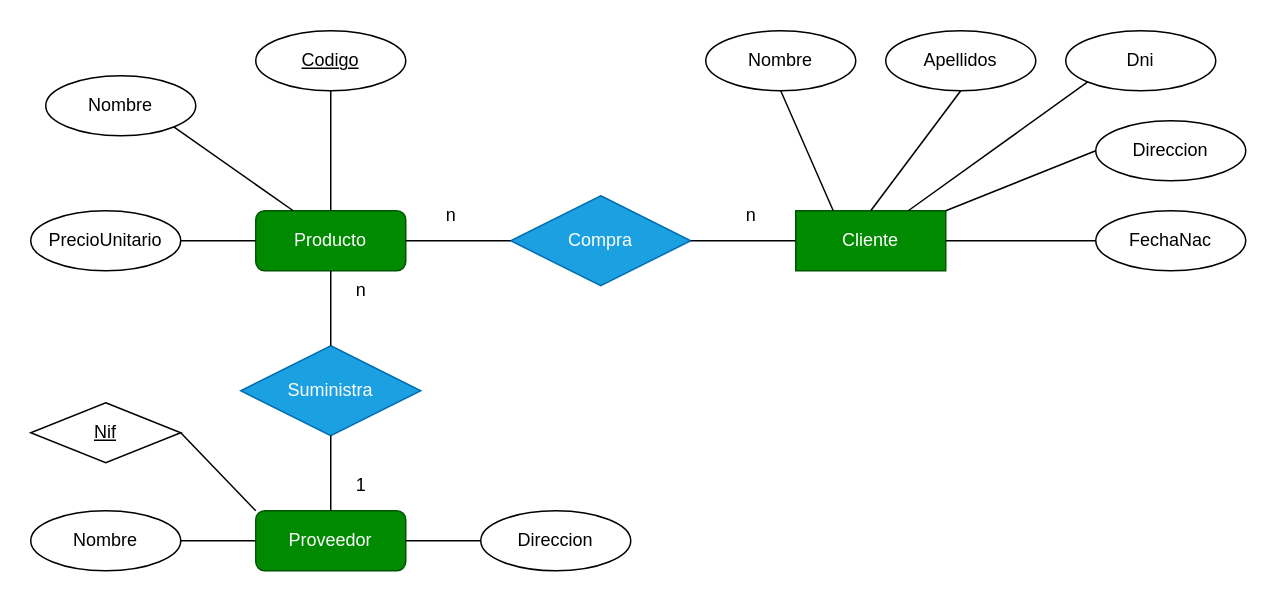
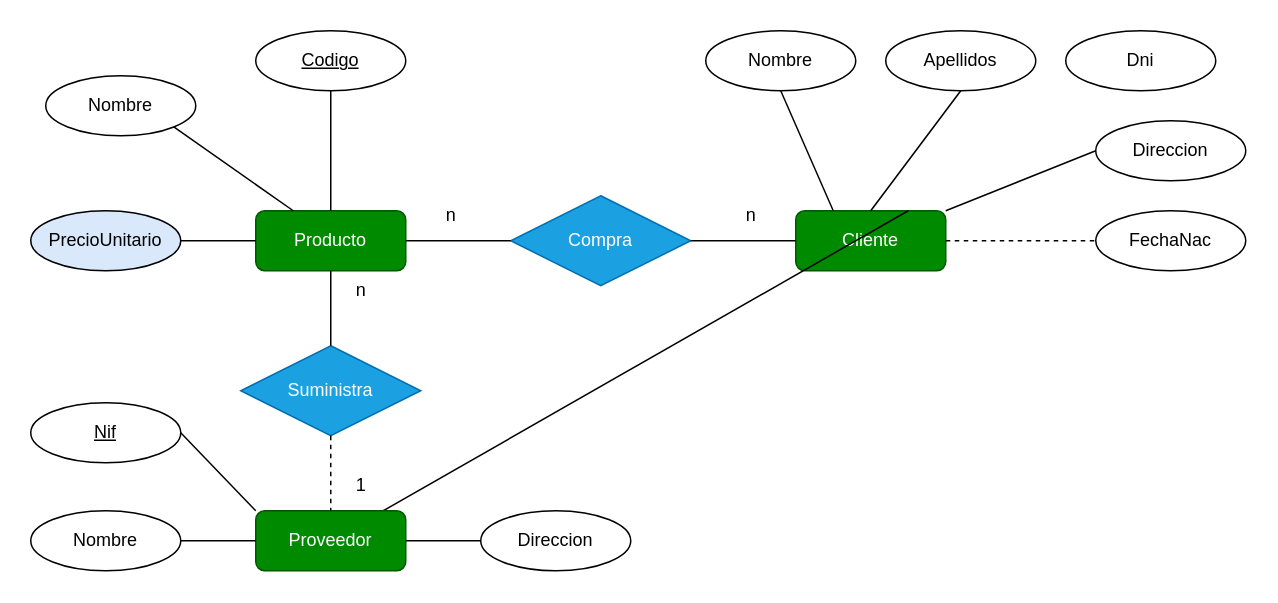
  <mxCell id="0" />
  <mxCell id="1" parent="0" />
  <mxCell id="2" value="Producto" style="rounded=1;whiteSpace=wrap;html=1;fillColor=#008a00;strokeColor=#005700;fontColor=#ffffff;" parent="1" vertex="1"><mxGeometry x="170" y="140" width="100" height="40" as="geometry" /></mxCell>
- <mxCell id="3" value="Cliente" style="whiteSpace=wrap;html=1;fillColor=#008a00;strokeColor=#005700;fontColor=#ffffff;rounded=0;" parent="1" vertex="1"><mxGeometry x="530" y="140" width="100" height="40" as="geometry" /></mxCell>
+ <mxCell id="3" value="Cliente" style="rounded=1;whiteSpace=wrap;html=1;fillColor=#008a00;strokeColor=#005700;fontColor=#ffffff;" parent="1" vertex="1"><mxGeometry x="530" y="140" width="100" height="40" as="geometry" /></mxCell>
  <mxCell id="4" value="" style="endArrow=none;html=1;rounded=0;entryX=0.5;entryY=1;entryDx=0;entryDy=0;exitX=0.25;exitY=0;exitDx=0;exitDy=0;" parent="1" source="3" target="8" edge="1"><mxGeometry relative="1" as="geometry"><mxPoint x="350" y="360" as="sourcePoint" /><mxPoint x="552" y="61" as="targetPoint" /></mxGeometry></mxCell>
  <mxCell id="5" value="" style="endArrow=none;html=1;rounded=0;entryX=0.5;entryY=1;entryDx=0;entryDy=0;exitX=0.5;exitY=0;exitDx=0;exitDy=0;" parent="1" source="3" target="9" edge="1"><mxGeometry relative="1" as="geometry"><mxPoint x="590" y="110" as="sourcePoint" /><mxPoint x="645" y="60" as="targetPoint" /></mxGeometry></mxCell>
- <mxCell id="6" value="" style="endArrow=none;html=1;rounded=0;entryX=0;entryY=1;entryDx=0;entryDy=0;exitX=0.75;exitY=0;exitDx=0;exitDy=0;" parent="1" source="3" target="10" edge="1"><mxGeometry relative="1" as="geometry"><mxPoint x="600" y="120" as="sourcePoint" /><mxPoint x="730.251" y="54.142" as="targetPoint" /></mxGeometry></mxCell>
- <mxCell id="7" value="" style="endArrow=none;html=1;rounded=0;entryX=0;entryY=0.5;entryDx=0;entryDy=0;exitX=1;exitY=0.5;exitDx=0;exitDy=0;" parent="1" source="3" target="11" edge="1"><mxGeometry relative="1" as="geometry"><mxPoint x="680" y="120" as="sourcePoint" /><mxPoint x="740" y="110" as="targetPoint" /></mxGeometry></mxCell>
+ <mxCell id="6" value="" style="endArrow=none;html=1;rounded=0;exitX=0.75;exitY=0;exitDx=0;exitDy=0;" parent="1" source="3" target="19" edge="1"><mxGeometry relative="1" as="geometry"><mxPoint x="600" y="120" as="sourcePoint" /><mxPoint x="730.251" y="54.142" as="targetPoint" /></mxGeometry></mxCell>
+ <mxCell id="7" value="" style="endArrow=none;html=1;rounded=0;entryX=0;entryY=0.5;entryDx=0;entryDy=0;exitX=1;exitY=0.5;exitDx=0;exitDy=0;dashed=1;" parent="1" source="3" target="11" edge="1"><mxGeometry relative="1" as="geometry"><mxPoint x="680" y="120" as="sourcePoint" /><mxPoint x="740" y="110" as="targetPoint" /></mxGeometry></mxCell>
  <mxCell id="8" value="Nombre" style="ellipse;whiteSpace=wrap;html=1;align=center;" parent="1" vertex="1"><mxGeometry x="470" y="20" width="100" height="40" as="geometry" /></mxCell>
  <mxCell id="9" value="Apellidos" style="ellipse;whiteSpace=wrap;html=1;align=center;" parent="1" vertex="1"><mxGeometry x="590" y="20" width="100" height="40" as="geometry" /></mxCell>
  <mxCell id="10" value="Dni" style="ellipse;whiteSpace=wrap;html=1;align=center;" parent="1" vertex="1"><mxGeometry x="710" y="20" width="100" height="40" as="geometry" /></mxCell>
  <mxCell id="11" value="FechaNac" style="ellipse;whiteSpace=wrap;html=1;align=center;" parent="1" vertex="1"><mxGeometry x="730" y="140" width="100" height="40" as="geometry" /></mxCell>
  <mxCell id="12" value="Nombre" style="ellipse;whiteSpace=wrap;html=1;align=center;" parent="1" vertex="1"><mxGeometry x="30" y="50" width="100" height="40" as="geometry" /></mxCell>
  <mxCell id="13" value="" style="endArrow=none;html=1;rounded=0;entryX=1;entryY=1;entryDx=0;entryDy=0;exitX=0.25;exitY=0;exitDx=0;exitDy=0;" parent="1" source="2" target="12" edge="1"><mxGeometry relative="1" as="geometry"><mxPoint x="565" y="150" as="sourcePoint" /><mxPoint x="530" y="70" as="targetPoint" /></mxGeometry></mxCell>
  <mxCell id="14" value="" style="endArrow=none;html=1;rounded=0;entryX=0.5;entryY=1;entryDx=0;entryDy=0;exitX=0.5;exitY=0;exitDx=0;exitDy=0;" parent="1" source="2" edge="1"><mxGeometry relative="1" as="geometry"><mxPoint x="575" y="160" as="sourcePoint" /><mxPoint x="220" y="60" as="targetPoint" /></mxGeometry></mxCell>
  <mxCell id="15" value="Direccion" style="ellipse;whiteSpace=wrap;html=1;align=center;" parent="1" vertex="1"><mxGeometry x="730" y="80" width="100" height="40" as="geometry" /></mxCell>
  <mxCell id="16" value="" style="endArrow=none;html=1;rounded=0;entryX=0;entryY=0.5;entryDx=0;entryDy=0;exitX=1;exitY=0;exitDx=0;exitDy=0;" parent="1" source="3" target="15" edge="1"><mxGeometry relative="1" as="geometry"><mxPoint x="640" y="170" as="sourcePoint" /><mxPoint x="740" y="170" as="targetPoint" /></mxGeometry></mxCell>
- <mxCell id="17" value="PrecioUnitario" style="ellipse;whiteSpace=wrap;html=1;align=center;" parent="1" vertex="1"><mxGeometry x="20" y="140" width="100" height="40" as="geometry" /></mxCell>
+ <mxCell id="17" value="PrecioUnitario" style="ellipse;whiteSpace=wrap;html=1;align=center;fillColor=#dae8fc;" parent="1" vertex="1"><mxGeometry x="20" y="140" width="100" height="40" as="geometry" /></mxCell>
  <mxCell id="18" value="" style="endArrow=none;html=1;rounded=0;entryX=1;entryY=0.5;entryDx=0;entryDy=0;exitX=0;exitY=0.5;exitDx=0;exitDy=0;" parent="1" source="2" target="17" edge="1"><mxGeometry relative="1" as="geometry"><mxPoint x="205" y="150" as="sourcePoint" /><mxPoint x="90" y="70" as="targetPoint" /></mxGeometry></mxCell>
  <mxCell id="19" value="Proveedor" style="rounded=1;whiteSpace=wrap;html=1;fillColor=#008a00;strokeColor=#005700;fontColor=#ffffff;" parent="1" vertex="1"><mxGeometry x="170" y="340" width="100" height="40" as="geometry" /></mxCell>
  <mxCell id="20" value="Nombre" style="ellipse;whiteSpace=wrap;html=1;align=center;" parent="1" vertex="1"><mxGeometry x="20" y="340" width="100" height="40" as="geometry" /></mxCell>
  <mxCell id="21" value="Codigo" style="ellipse;whiteSpace=wrap;html=1;align=center;fontStyle=4;" parent="1" vertex="1"><mxGeometry x="170" y="20" width="100" height="40" as="geometry" /></mxCell>
  <mxCell id="22" value="" style="endArrow=none;html=1;rounded=0;entryX=1;entryY=0.5;entryDx=0;entryDy=0;exitX=0;exitY=0.5;exitDx=0;exitDy=0;" parent="1" source="19" target="20" edge="1"><mxGeometry relative="1" as="geometry"><mxPoint x="180" y="170" as="sourcePoint" /><mxPoint x="130" y="170" as="targetPoint" /></mxGeometry></mxCell>
  <mxCell id="23" value="Compra" style="shape=rhombus;perimeter=rhombusPerimeter;whiteSpace=wrap;html=1;align=center;fillColor=#1ba1e2;fontColor=#ffffff;strokeColor=#006EAF;" parent="1" vertex="1"><mxGeometry x="340" y="130" width="120" height="60" as="geometry" /></mxCell>
  <mxCell id="24" value="" style="endArrow=none;html=1;rounded=0;exitX=0;exitY=0.5;exitDx=0;exitDy=0;" parent="1" source="3" target="23" edge="1"><mxGeometry relative="1" as="geometry"><mxPoint x="565" y="150" as="sourcePoint" /><mxPoint x="530" y="70" as="targetPoint" /></mxGeometry></mxCell>
  <mxCell id="25" value="" style="endArrow=none;html=1;rounded=0;entryX=1;entryY=0.5;entryDx=0;entryDy=0;" parent="1" target="2" edge="1"><mxGeometry relative="1" as="geometry"><mxPoint x="340" y="160" as="sourcePoint" /><mxPoint x="540" y="80" as="targetPoint" /></mxGeometry></mxCell>
  <mxCell id="26" value="Suministra" style="shape=rhombus;perimeter=rhombusPerimeter;whiteSpace=wrap;html=1;align=center;fillColor=#1ba1e2;fontColor=#ffffff;strokeColor=#006EAF;" parent="1" vertex="1"><mxGeometry x="160" y="230" width="120" height="60" as="geometry" /></mxCell>
  <mxCell id="27" value="" style="endArrow=none;html=1;rounded=0;entryX=0.5;entryY=1;entryDx=0;entryDy=0;exitX=0.5;exitY=0;exitDx=0;exitDy=0;" parent="1" source="26" target="2" edge="1"><mxGeometry relative="1" as="geometry"><mxPoint x="350" y="170" as="sourcePoint" /><mxPoint x="280" y="170" as="targetPoint" /></mxGeometry></mxCell>
- <mxCell id="28" value="" style="endArrow=none;html=1;rounded=0;entryX=0.5;entryY=0;entryDx=0;entryDy=0;exitX=0.5;exitY=1;exitDx=0;exitDy=0;" parent="1" source="26" target="19" edge="1"><mxGeometry relative="1" as="geometry"><mxPoint x="360" y="180" as="sourcePoint" /><mxPoint x="290" y="180" as="targetPoint" /></mxGeometry></mxCell>
+ <mxCell id="28" value="" style="endArrow=none;html=1;rounded=0;entryX=0.5;entryY=0;entryDx=0;entryDy=0;exitX=0.5;exitY=1;exitDx=0;exitDy=0;dashed=1;" parent="1" source="26" target="19" edge="1"><mxGeometry relative="1" as="geometry"><mxPoint x="360" y="180" as="sourcePoint" /><mxPoint x="290" y="180" as="targetPoint" /></mxGeometry></mxCell>
  <mxCell id="29" value="1" style="text;html=1;align=center;verticalAlign=middle;resizable=0;points=[];autosize=1;strokeColor=none;fillColor=none;" parent="1" vertex="1"><mxGeometry x="225" y="308" width="30" height="30" as="geometry" /></mxCell>
  <mxCell id="30" value="n" style="text;html=1;align=center;verticalAlign=middle;resizable=0;points=[];autosize=1;strokeColor=none;fillColor=none;" parent="1" vertex="1"><mxGeometry x="225" y="178" width="30" height="30" as="geometry" /></mxCell>
  <mxCell id="31" value="n" style="text;html=1;align=center;verticalAlign=middle;resizable=0;points=[];autosize=1;strokeColor=none;fillColor=none;" parent="1" vertex="1"><mxGeometry x="485" y="128" width="30" height="30" as="geometry" /></mxCell>
  <mxCell id="32" value="n" style="text;html=1;align=center;verticalAlign=middle;resizable=0;points=[];autosize=1;strokeColor=none;fillColor=none;" parent="1" vertex="1"><mxGeometry x="285" y="128" width="30" height="30" as="geometry" /></mxCell>
  <mxCell id="33" value="Direccion" style="ellipse;whiteSpace=wrap;html=1;align=center;" parent="1" vertex="1"><mxGeometry x="320" y="340" width="100" height="40" as="geometry" /></mxCell>
- <mxCell id="34" value="Nif" style="rhombus;whiteSpace=wrap;html=1;align=center;fontStyle=4;" parent="1" vertex="1"><mxGeometry x="20" y="268" width="100" height="40" as="geometry" /></mxCell>
+ <mxCell id="34" value="Nif" style="ellipse;whiteSpace=wrap;html=1;align=center;fontStyle=4;" parent="1" vertex="1"><mxGeometry x="20" y="268" width="100" height="40" as="geometry" /></mxCell>
  <mxCell id="35" value="" style="endArrow=none;html=1;rounded=0;entryX=1;entryY=0.5;entryDx=0;entryDy=0;exitX=0;exitY=0;exitDx=0;exitDy=0;" parent="1" source="19" target="34" edge="1"><mxGeometry relative="1" as="geometry"><mxPoint x="180" y="370" as="sourcePoint" /><mxPoint x="130" y="370" as="targetPoint" /></mxGeometry></mxCell>
  <mxCell id="36" value="" style="endArrow=none;html=1;rounded=0;entryX=1;entryY=0.5;entryDx=0;entryDy=0;exitX=0;exitY=0.5;exitDx=0;exitDy=0;" parent="1" source="33" target="19" edge="1"><mxGeometry relative="1" as="geometry"><mxPoint x="190" y="380" as="sourcePoint" /><mxPoint x="140" y="380" as="targetPoint" /></mxGeometry></mxCell>
